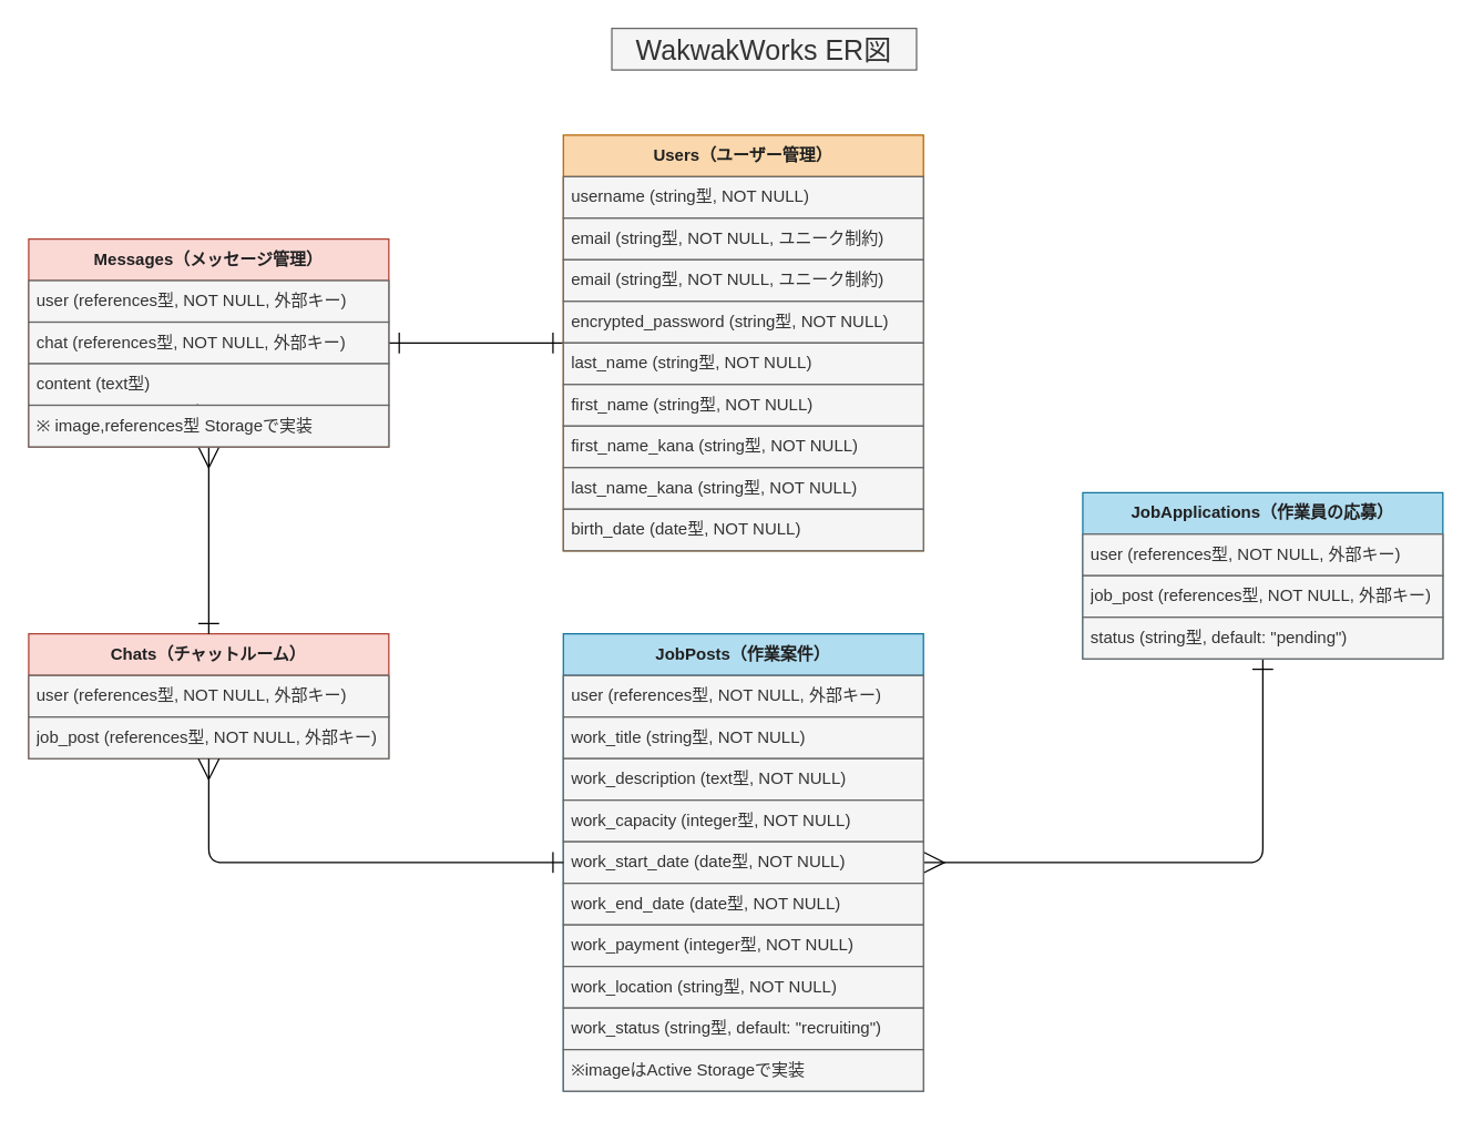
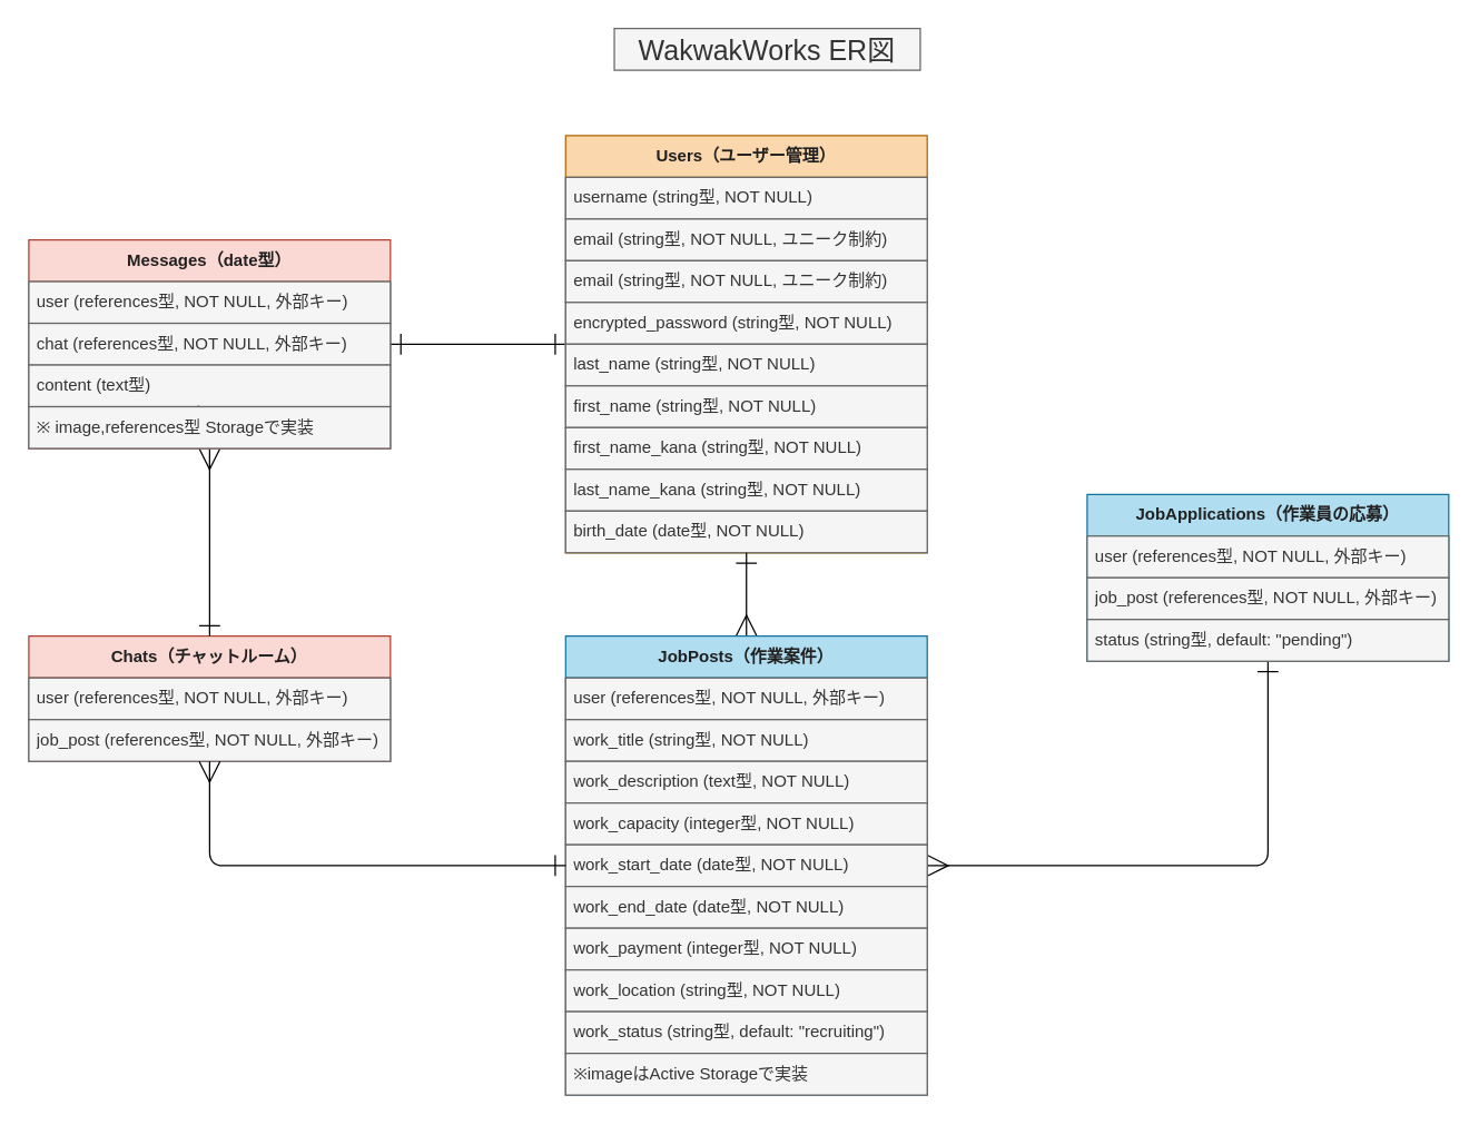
  <mxCell id="0" />
  <mxCell id="1" parent="0" />
  <mxCell id="2" value="Chats（チャットルーム）" style="swimlane;fontStyle=1;childLayout=stackLayout;horizontal=1;startSize=30;horizontalStack=0;resizeParent=1;resizeParentMax=0;resizeLast=0;collapsible=1;marginBottom=0;whiteSpace=wrap;html=1;rounded=0;fillColor=#fad9d5;strokeColor=#ae4132;fontColor=#202020;" parent="1" vertex="1"><mxGeometry x="20" y="457" width="260" height="90" as="geometry"><mxRectangle x="293" y="343" width="72" height="30" as="alternateBounds" /></mxGeometry></mxCell>
  <mxCell id="3" value="user (references型, NOT NULL, 外部キー)" style="text;strokeColor=#666666;fillColor=#f5f5f5;align=left;verticalAlign=middle;spacingLeft=4;spacingRight=4;overflow=hidden;points=[[0,0.5],[1,0.5]];portConstraint=eastwest;rotatable=0;whiteSpace=wrap;html=1;rounded=0;fontColor=#333333;" parent="2" vertex="1"><mxGeometry y="30" width="260" height="30" as="geometry" /></mxCell>
  <mxCell id="4" value="job_post (references型, NOT NULL, 外部キー)" style="text;strokeColor=#666666;fillColor=#f5f5f5;align=left;verticalAlign=middle;spacingLeft=4;spacingRight=4;overflow=hidden;points=[[0,0.5],[1,0.5]];portConstraint=eastwest;rotatable=0;whiteSpace=wrap;html=1;rounded=0;fontColor=#333333;" parent="2" vertex="1"><mxGeometry y="60" width="260" height="30" as="geometry" /></mxCell>
  <mxCell id="5" style="edgeStyle=orthogonalEdgeStyle;html=1;strokeColor=#000000;elbow=vertical;entryX=0;entryY=0.5;entryDx=0;entryDy=0;startArrow=ERone;startFill=0;endArrow=ERone;endFill=0;endSize=13;startSize=13;exitX=1;exitY=0.5;exitDx=0;exitDy=0;" parent="1" source="7" target="13" edge="1"><mxGeometry relative="1" as="geometry"><mxPoint x="123" y="358" as="targetPoint" /><mxPoint x="172" y="160" as="sourcePoint" /></mxGeometry></mxCell>
  <mxCell id="6" style="edgeStyle=orthogonalEdgeStyle;sketch=0;html=1;strokeColor=#000000;fontColor=#202020;startArrow=ERmany;startFill=0;endArrow=ERone;endFill=0;startSize=13;endSize=13;elbow=vertical;exitX=0.5;exitY=1;exitDx=0;exitDy=0;entryX=0.5;entryY=0;entryDx=0;entryDy=0;" parent="1" source="7" target="2" edge="1"><mxGeometry relative="1" as="geometry"><mxPoint x="147" y="338" as="sourcePoint" /><mxPoint x="132" y="425" as="targetPoint" /></mxGeometry></mxCell>
- <mxCell id="7" value="Messages（メッセージ管理）" style="swimlane;fontStyle=1;childLayout=stackLayout;horizontal=1;startSize=30;horizontalStack=0;resizeParent=1;resizeParentMax=0;resizeLast=0;collapsible=1;marginBottom=0;whiteSpace=wrap;html=1;rounded=0;fillColor=#fad9d5;strokeColor=#ae4132;fontColor=#202020;" parent="1" vertex="1"><mxGeometry x="20" y="172" width="260" height="150" as="geometry"><mxRectangle x="131" y="343" width="92" height="30" as="alternateBounds" /></mxGeometry></mxCell>
+ <mxCell id="7" value="Messages（date型）" style="swimlane;fontStyle=1;childLayout=stackLayout;horizontal=1;startSize=30;horizontalStack=0;resizeParent=1;resizeParentMax=0;resizeLast=0;collapsible=1;marginBottom=0;whiteSpace=wrap;html=1;rounded=0;fillColor=#fad9d5;strokeColor=#ae4132;fontColor=#202020;" parent="1" vertex="1"><mxGeometry x="20" y="172" width="260" height="150" as="geometry"><mxRectangle x="131" y="343" width="92" height="30" as="alternateBounds" /></mxGeometry></mxCell>
  <mxCell id="8" value="user (references型, NOT NULL, 外部キー)" style="text;strokeColor=#666666;fillColor=#f5f5f5;align=left;verticalAlign=middle;spacingLeft=4;spacingRight=4;overflow=hidden;points=[[0,0.5],[1,0.5]];portConstraint=eastwest;rotatable=0;whiteSpace=wrap;html=1;rounded=0;fontColor=#333333;" parent="7" vertex="1"><mxGeometry y="30" width="260" height="30" as="geometry" /></mxCell>
  <mxCell id="9" value="chat (references型, NOT NULL, 外部キー)" style="text;strokeColor=#666666;fillColor=#f5f5f5;align=left;verticalAlign=middle;spacingLeft=4;spacingRight=4;overflow=hidden;points=[[0,0.5],[1,0.5]];portConstraint=eastwest;rotatable=0;whiteSpace=wrap;html=1;rounded=0;fontColor=#333333;" parent="7" vertex="1"><mxGeometry y="60" width="260" height="30" as="geometry" /></mxCell>
  <mxCell id="10" value="content&amp;nbsp;(text型)" style="text;strokeColor=#666666;fillColor=#f5f5f5;align=left;verticalAlign=middle;spacingLeft=4;spacingRight=4;overflow=hidden;points=[[0,0.5],[1,0.5]];portConstraint=eastwest;rotatable=0;whiteSpace=wrap;html=1;rounded=0;fontColor=#333333;" parent="7" vertex="1"><mxGeometry y="90" width="260" height="30" as="geometry" /></mxCell>
  <mxCell id="11" value="" style="edgeStyle=orthogonalEdgeStyle;rounded=0;html=1;exitX=0.469;exitY=0.967;exitDx=0;exitDy=0;entryX=0.25;entryY=0;entryDx=0;entryDy=0;startArrow=ERone;startFill=0;endArrow=none;endFill=0;endSize=12;startSize=12;fillColor=#f5f5f5;strokeColor=#666666;exitPerimeter=0;" parent="7" source="10" target="12" edge="1"><mxGeometry relative="1" as="geometry"><mxPoint x="128.037" y="119.01" as="sourcePoint" /><mxPoint x="152" y="339" as="targetPoint" /></mxGeometry></mxCell>
  <mxCell id="12" value="※ image,references型 Storageで実装" style="text;strokeColor=#666666;fillColor=#f5f5f5;align=left;verticalAlign=middle;spacingLeft=4;spacingRight=4;overflow=hidden;points=[[0,0.5],[1,0.5]];portConstraint=eastwest;rotatable=0;whiteSpace=wrap;html=1;rounded=0;fontColor=#333333;" parent="7" vertex="1"><mxGeometry y="120" width="260" height="30" as="geometry" /></mxCell>
  <mxCell id="13" value="Users（ユーザー管理）" style="swimlane;fontStyle=1;childLayout=stackLayout;horizontal=1;startSize=30;horizontalStack=0;resizeParent=1;resizeParentMax=0;resizeLast=0;collapsible=1;marginBottom=0;whiteSpace=wrap;html=1;rounded=0;fillColor=#fad7ac;strokeColor=#b46504;fontColor=#202020;" parent="1" vertex="1"><mxGeometry x="406" y="97" width="260" height="300" as="geometry"><mxRectangle x="560" y="176" width="66" height="30" as="alternateBounds" /></mxGeometry></mxCell>
  <mxCell id="14" value="username (string型, NOT NULL)" style="text;strokeColor=#666666;fillColor=#f5f5f5;align=left;verticalAlign=middle;spacingLeft=4;spacingRight=4;overflow=hidden;points=[[0,0.5],[1,0.5]];portConstraint=eastwest;rotatable=0;whiteSpace=wrap;html=1;rounded=0;fontColor=#333333;" parent="13" vertex="1"><mxGeometry y="30" width="260" height="30" as="geometry" /></mxCell>
  <mxCell id="15" value="email (string型, NOT NULL, ユニーク制約)" style="text;strokeColor=#666666;fillColor=#f5f5f5;align=left;verticalAlign=middle;spacingLeft=4;spacingRight=4;overflow=hidden;points=[[0,0.5],[1,0.5]];portConstraint=eastwest;rotatable=0;whiteSpace=wrap;html=1;rounded=0;fontColor=#333333;" parent="13" vertex="1"><mxGeometry y="60" width="260" height="30" as="geometry" /></mxCell>
  <mxCell id="16" value="email (string型, NOT NULL, ユニーク制約)" style="text;strokeColor=#666666;fillColor=#f5f5f5;align=left;verticalAlign=middle;spacingLeft=4;spacingRight=4;overflow=hidden;points=[[0,0.5],[1,0.5]];portConstraint=eastwest;rotatable=0;whiteSpace=wrap;html=1;rounded=0;fontColor=#333333;" parent="13" vertex="1"><mxGeometry y="90" width="260" height="30" as="geometry" /></mxCell>
  <mxCell id="17" value="encrypted_password (string型, NOT NULL)" style="text;strokeColor=#666666;fillColor=#f5f5f5;align=left;verticalAlign=middle;spacingLeft=4;spacingRight=4;overflow=hidden;points=[[0,0.5],[1,0.5]];portConstraint=eastwest;rotatable=0;whiteSpace=wrap;html=1;rounded=0;fontColor=#333333;" parent="13" vertex="1"><mxGeometry y="120" width="260" height="30" as="geometry" /></mxCell>
  <mxCell id="18" value="last_name (string型, NOT NULL)" style="text;strokeColor=#666666;fillColor=#f5f5f5;align=left;verticalAlign=middle;spacingLeft=4;spacingRight=4;overflow=hidden;points=[[0,0.5],[1,0.5]];portConstraint=eastwest;rotatable=0;whiteSpace=wrap;html=1;rounded=0;fontColor=#333333;" parent="13" vertex="1"><mxGeometry y="150" width="260" height="30" as="geometry" /></mxCell>
  <mxCell id="19" value="first_name (string型, NOT NULL)" style="text;strokeColor=#666666;fillColor=#f5f5f5;align=left;verticalAlign=middle;spacingLeft=4;spacingRight=4;overflow=hidden;points=[[0,0.5],[1,0.5]];portConstraint=eastwest;rotatable=0;whiteSpace=wrap;html=1;rounded=0;fontColor=#333333;" parent="13" vertex="1"><mxGeometry y="180" width="260" height="30" as="geometry" /></mxCell>
  <mxCell id="20" value="first_name_kana (string型, NOT NULL)" style="text;strokeColor=#666666;fillColor=#f5f5f5;align=left;verticalAlign=middle;spacingLeft=4;spacingRight=4;overflow=hidden;points=[[0,0.5],[1,0.5]];portConstraint=eastwest;rotatable=0;whiteSpace=wrap;html=1;rounded=0;fontColor=#333333;" parent="13" vertex="1"><mxGeometry y="210" width="260" height="30" as="geometry" /></mxCell>
  <mxCell id="21" value="last_name_kana&amp;nbsp;(string型, NOT NULL)" style="text;strokeColor=#666666;fillColor=#f5f5f5;align=left;verticalAlign=middle;spacingLeft=4;spacingRight=4;overflow=hidden;points=[[0,0.5],[1,0.5]];portConstraint=eastwest;rotatable=0;whiteSpace=wrap;html=1;rounded=0;fontColor=#333333;" parent="13" vertex="1"><mxGeometry y="240" width="260" height="30" as="geometry" /></mxCell>
  <mxCell id="22" value="birth_date (date型, NOT NULL)" style="text;strokeColor=#666666;fillColor=#f5f5f5;align=left;verticalAlign=middle;spacingLeft=4;spacingRight=4;overflow=hidden;points=[[0,0.5],[1,0.5]];portConstraint=eastwest;rotatable=0;whiteSpace=wrap;html=1;rounded=0;fontColor=#333333;" parent="13" vertex="1"><mxGeometry y="270" width="260" height="30" as="geometry" /></mxCell>
  <mxCell id="23" style="edgeStyle=orthogonalEdgeStyle;sketch=0;html=1;exitX=1;exitY=0.5;exitDx=0;exitDy=0;entryX=0.5;entryY=1;entryDx=0;entryDy=0;strokeColor=#000000;fontColor=#202020;startArrow=ERmany;startFill=0;endArrow=ERone;endFill=0;startSize=13;endSize=13;elbow=vertical;" parent="1" source="25" target="37" edge="1"><mxGeometry relative="1" as="geometry" /></mxCell>
+ <mxCell id="24" style="edgeStyle=orthogonalEdgeStyle;sketch=0;html=1;exitX=0.5;exitY=0;exitDx=0;exitDy=0;entryX=0.5;entryY=1;entryDx=0;entryDy=0;strokeColor=#000000;fontColor=#202020;startArrow=ERmany;startFill=0;endArrow=ERone;endFill=0;startSize=13;endSize=13;elbow=vertical;" parent="1" source="25" target="13" edge="1"><mxGeometry relative="1" as="geometry" /></mxCell>
  <mxCell id="25" value="JobPosts（作業案件）" style="swimlane;fontStyle=1;childLayout=stackLayout;horizontal=1;startSize=30;horizontalStack=0;resizeParent=1;resizeParentMax=0;resizeLast=0;collapsible=1;marginBottom=0;whiteSpace=wrap;html=1;rounded=0;fillColor=#b1ddf0;strokeColor=#10739e;fontColor=#202020;" parent="1" vertex="1"><mxGeometry x="406" y="457" width="260" height="330" as="geometry"><mxRectangle x="560" y="343" width="64" height="30" as="alternateBounds" /></mxGeometry></mxCell>
  <mxCell id="26" value="user (references型, NOT NULL, 外部キー)" style="text;strokeColor=#666666;fillColor=#f5f5f5;align=left;verticalAlign=middle;spacingLeft=4;spacingRight=4;overflow=hidden;points=[[0,0.5],[1,0.5]];portConstraint=eastwest;rotatable=0;whiteSpace=wrap;html=1;rounded=0;fontColor=#333333;" parent="25" vertex="1"><mxGeometry y="30" width="260" height="30" as="geometry" /></mxCell>
  <mxCell id="27" value="work_title (string型, NOT NULL)" style="text;strokeColor=#666666;fillColor=#f5f5f5;align=left;verticalAlign=middle;spacingLeft=4;spacingRight=4;overflow=hidden;points=[[0,0.5],[1,0.5]];portConstraint=eastwest;rotatable=0;whiteSpace=wrap;html=1;rounded=0;fontColor=#333333;" parent="25" vertex="1"><mxGeometry y="60" width="260" height="30" as="geometry" /></mxCell>
  <mxCell id="28" value="work_description (text型, NOT NULL)" style="text;strokeColor=#666666;fillColor=#f5f5f5;align=left;verticalAlign=middle;spacingLeft=4;spacingRight=4;overflow=hidden;points=[[0,0.5],[1,0.5]];portConstraint=eastwest;rotatable=0;whiteSpace=wrap;html=1;rounded=0;fontColor=#333333;" parent="25" vertex="1"><mxGeometry y="90" width="260" height="30" as="geometry" /></mxCell>
  <mxCell id="29" value="work_capacity (integer型, NOT NULL)" style="text;strokeColor=#666666;fillColor=#f5f5f5;align=left;verticalAlign=middle;spacingLeft=4;spacingRight=4;overflow=hidden;points=[[0,0.5],[1,0.5]];portConstraint=eastwest;rotatable=0;whiteSpace=wrap;html=1;rounded=0;fontColor=#333333;" parent="25" vertex="1"><mxGeometry y="120" width="260" height="30" as="geometry" /></mxCell>
  <mxCell id="30" value="work_start_date (date型, NOT NULL)" style="text;strokeColor=#666666;fillColor=#f5f5f5;align=left;verticalAlign=middle;spacingLeft=4;spacingRight=4;overflow=hidden;points=[[0,0.5],[1,0.5]];portConstraint=eastwest;rotatable=0;whiteSpace=wrap;html=1;rounded=0;fontColor=#333333;" parent="25" vertex="1"><mxGeometry y="150" width="260" height="30" as="geometry" /></mxCell>
  <mxCell id="31" value="work_end_date (date型, NOT NULL)" style="text;strokeColor=#666666;fillColor=#f5f5f5;align=left;verticalAlign=middle;spacingLeft=4;spacingRight=4;overflow=hidden;points=[[0,0.5],[1,0.5]];portConstraint=eastwest;rotatable=0;whiteSpace=wrap;html=1;rounded=0;fontColor=#333333;" parent="25" vertex="1"><mxGeometry y="180" width="260" height="30" as="geometry" /></mxCell>
  <mxCell id="32" value="work_payment&amp;nbsp;(integer型, NOT NULL)" style="text;strokeColor=#666666;fillColor=#f5f5f5;align=left;verticalAlign=middle;spacingLeft=4;spacingRight=4;overflow=hidden;points=[[0,0.5],[1,0.5]];portConstraint=eastwest;rotatable=0;whiteSpace=wrap;html=1;rounded=0;fontColor=#333333;" parent="25" vertex="1"><mxGeometry y="210" width="260" height="30" as="geometry" /></mxCell>
  <mxCell id="33" value="work_location (string型, NOT NULL)" style="text;strokeColor=#666666;fillColor=#f5f5f5;align=left;verticalAlign=middle;spacingLeft=4;spacingRight=4;overflow=hidden;points=[[0,0.5],[1,0.5]];portConstraint=eastwest;rotatable=0;whiteSpace=wrap;html=1;rounded=0;fontColor=#333333;" parent="25" vertex="1"><mxGeometry y="240" width="260" height="30" as="geometry" /></mxCell>
  <mxCell id="34" value="work_status (string型, default: &quot;recruiting&quot;)" style="text;strokeColor=#666666;fillColor=#f5f5f5;align=left;verticalAlign=middle;spacingLeft=4;spacingRight=4;overflow=hidden;points=[[0,0.5],[1,0.5]];portConstraint=eastwest;rotatable=0;whiteSpace=wrap;html=1;rounded=0;fontColor=#333333;" parent="25" vertex="1"><mxGeometry y="270" width="260" height="30" as="geometry" /></mxCell>
  <mxCell id="35" value="※imageはActive Storageで実装" style="text;strokeColor=#666666;fillColor=#f5f5f5;align=left;verticalAlign=middle;spacingLeft=4;spacingRight=4;overflow=hidden;points=[[0,0.5],[1,0.5]];portConstraint=eastwest;rotatable=0;whiteSpace=wrap;html=1;rounded=0;fontColor=#333333;" parent="25" vertex="1"><mxGeometry y="300" width="260" height="30" as="geometry" /></mxCell>
  <mxCell id="36" value="&lt;font style=&quot;font-size: 20px;&quot;&gt;WakwakWorks ER図&lt;/font&gt;" style="text;html=1;strokeColor=#666666;fillColor=#f5f5f5;align=center;verticalAlign=middle;whiteSpace=wrap;rounded=0;fontColor=#333333;" parent="1" vertex="1"><mxGeometry x="441" y="20" width="220" height="30" as="geometry" /></mxCell>
  <mxCell id="37" value="JobApplications（作業員の応募）" style="swimlane;fontStyle=1;childLayout=stackLayout;horizontal=1;startSize=30;horizontalStack=0;resizeParent=1;resizeParentMax=0;resizeLast=0;collapsible=1;marginBottom=0;whiteSpace=wrap;html=1;rounded=0;fillColor=#b1ddf0;strokeColor=#10739e;fontColor=#202020;" parent="1" vertex="1"><mxGeometry x="781" y="355" width="260" height="120" as="geometry"><mxRectangle x="779" y="343" width="64" height="30" as="alternateBounds" /></mxGeometry></mxCell>
  <mxCell id="38" value="user (references型, NOT NULL, 外部キー)" style="text;strokeColor=#666666;fillColor=#f5f5f5;align=left;verticalAlign=middle;spacingLeft=4;spacingRight=4;overflow=hidden;points=[[0,0.5],[1,0.5]];portConstraint=eastwest;rotatable=0;whiteSpace=wrap;html=1;rounded=0;fontColor=#333333;" parent="37" vertex="1"><mxGeometry y="30" width="260" height="30" as="geometry" /></mxCell>
  <mxCell id="39" value="job_post (references型, NOT NULL, 外部キー)" style="text;strokeColor=#666666;fillColor=#f5f5f5;align=left;verticalAlign=middle;spacingLeft=4;spacingRight=4;overflow=hidden;points=[[0,0.5],[1,0.5]];portConstraint=eastwest;rotatable=0;whiteSpace=wrap;html=1;rounded=0;fontColor=#333333;" parent="37" vertex="1"><mxGeometry y="60" width="260" height="30" as="geometry" /></mxCell>
  <mxCell id="40" value="status (string型, default: &quot;pending&quot;)" style="text;strokeColor=#666666;fillColor=#f5f5f5;align=left;verticalAlign=middle;spacingLeft=4;spacingRight=4;overflow=hidden;points=[[0,0.5],[1,0.5]];portConstraint=eastwest;rotatable=0;whiteSpace=wrap;html=1;rounded=0;fontColor=#333333;" parent="37" vertex="1"><mxGeometry y="90" width="260" height="30" as="geometry" /></mxCell>
  <mxCell id="41" style="edgeStyle=orthogonalEdgeStyle;sketch=0;html=1;exitX=0.5;exitY=1;exitDx=0;exitDy=0;strokeColor=#000000;fontColor=#202020;startArrow=ERmany;startFill=0;endArrow=ERone;endFill=0;startSize=13;endSize=13;elbow=vertical;" parent="1" source="2" target="30" edge="1"><mxGeometry relative="1" as="geometry"><mxPoint x="199" y="683" as="targetPoint" /></mxGeometry></mxCell>
